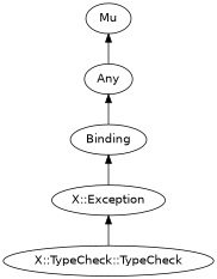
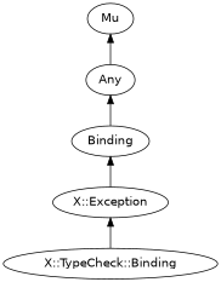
  digraph {
    bgcolor="#FFFFFF"
    fontname="DejaVu Sans"
    rankdir=BT
    splines=polyline
    node [color="#000000" fontcolor="#000000" fontname="DejaVu Sans"]
    edge [color="#000000" fontname="DejaVu Sans"]
    n1 [label="X::Exception"]
-   "X::TypeCheck::Binding" [label="X::TypeCheck::TypeCheck"]
+   "X::TypeCheck::Binding"
    n3 [label=Binding]
    Any
    Mu
    n1 -> n3
    "X::TypeCheck::Binding" -> n1
    n3 -> Any
    Any -> Mu
  }
